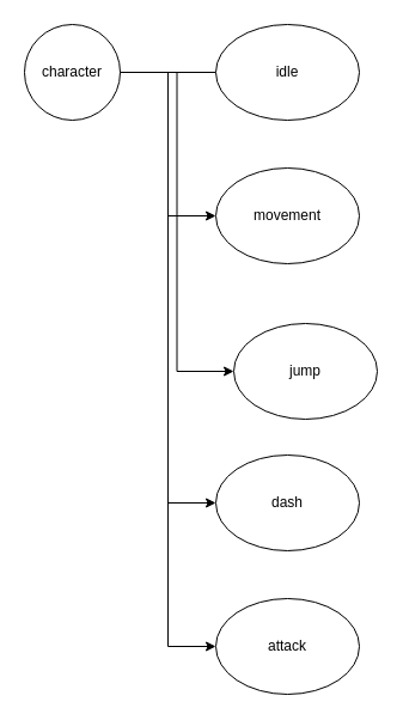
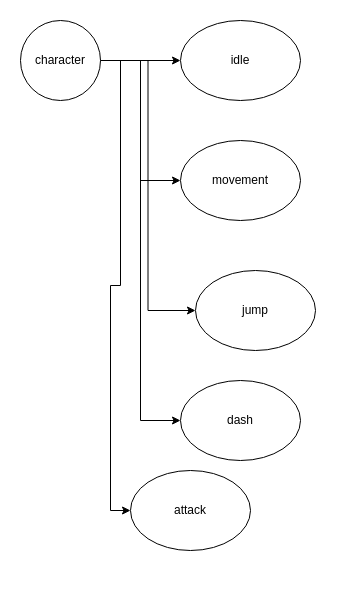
  <mxCell id="0" />
  <mxCell id="1" parent="0" />
- <mxCell id="2" style="edgeStyle=orthogonalEdgeStyle;rounded=0;orthogonalLoop=1;jettySize=auto;html=1;exitX=1;exitY=0.5;exitDx=0;exitDy=0;endArrow=none;" edge="1" parent="1" source="7" target="8"><mxGeometry relative="1" as="geometry" /></mxCell>
+ <mxCell id="2" style="edgeStyle=orthogonalEdgeStyle;rounded=0;orthogonalLoop=1;jettySize=auto;html=1;exitX=1;exitY=0.5;exitDx=0;exitDy=0;" edge="1" parent="1" source="7" target="8"><mxGeometry relative="1" as="geometry" /></mxCell>
  <mxCell id="3" style="edgeStyle=orthogonalEdgeStyle;rounded=0;orthogonalLoop=1;jettySize=auto;html=1;entryX=0;entryY=0.5;entryDx=0;entryDy=0;" edge="1" parent="1" source="7" target="9"><mxGeometry relative="1" as="geometry" /></mxCell>
  <mxCell id="4" style="edgeStyle=orthogonalEdgeStyle;rounded=0;orthogonalLoop=1;jettySize=auto;html=1;entryX=0;entryY=0.5;entryDx=0;entryDy=0;" edge="1" parent="1" source="7" target="10"><mxGeometry relative="1" as="geometry" /></mxCell>
  <mxCell id="5" style="edgeStyle=orthogonalEdgeStyle;rounded=0;orthogonalLoop=1;jettySize=auto;html=1;entryX=0;entryY=0.5;entryDx=0;entryDy=0;" edge="1" parent="1" source="7" target="11"><mxGeometry relative="1" as="geometry" /></mxCell>
  <mxCell id="6" style="edgeStyle=orthogonalEdgeStyle;rounded=0;orthogonalLoop=1;jettySize=auto;html=1;entryX=0;entryY=0.5;entryDx=0;entryDy=0;" edge="1" parent="1" source="7" target="12"><mxGeometry relative="1" as="geometry" /></mxCell>
  <mxCell id="7" value="character" style="ellipse;whiteSpace=wrap;html=1;aspect=fixed;" vertex="1" parent="1"><mxGeometry x="20" y="20" width="80" height="80" as="geometry" /></mxCell>
  <mxCell id="8" value="idle" style="ellipse;whiteSpace=wrap;html=1;" vertex="1" parent="1"><mxGeometry x="180" y="20" width="120" height="80" as="geometry" /></mxCell>
  <mxCell id="9" value="movement" style="ellipse;whiteSpace=wrap;html=1;" vertex="1" parent="1"><mxGeometry x="180" y="140" width="120" height="80" as="geometry" /></mxCell>
  <mxCell id="10" value="jump" style="ellipse;whiteSpace=wrap;html=1;" vertex="1" parent="1"><mxGeometry x="195" y="270" width="120" height="80" as="geometry" /></mxCell>
  <mxCell id="11" value="dash" style="ellipse;whiteSpace=wrap;html=1;" vertex="1" parent="1"><mxGeometry x="180" y="380" width="120" height="80" as="geometry" /></mxCell>
- <mxCell id="12" value="attack" style="ellipse;whiteSpace=wrap;html=1;" vertex="1" parent="1"><mxGeometry x="180" y="500" width="120" height="80" as="geometry" /></mxCell>
+ <mxCell id="12" value="attack" style="ellipse;whiteSpace=wrap;html=1;" vertex="1" parent="1"><mxGeometry x="130" y="470" width="120" height="80" as="geometry" /></mxCell>
